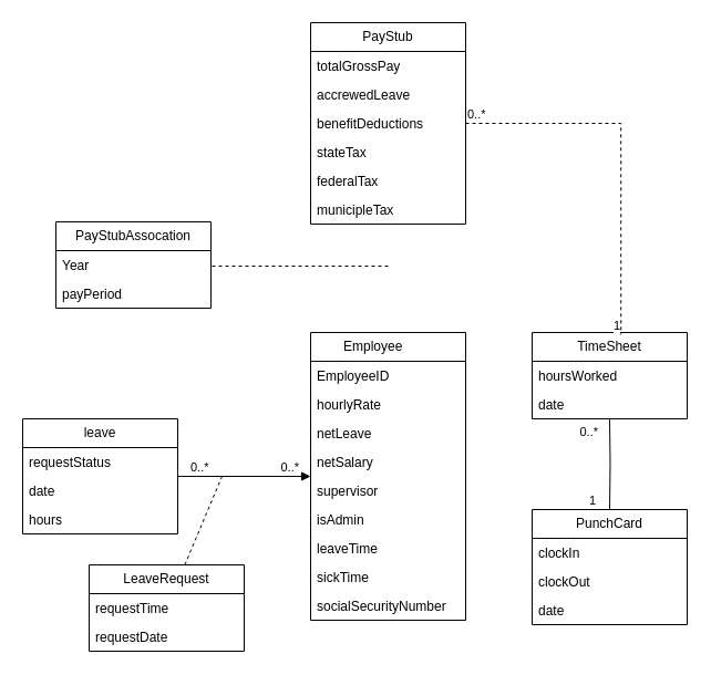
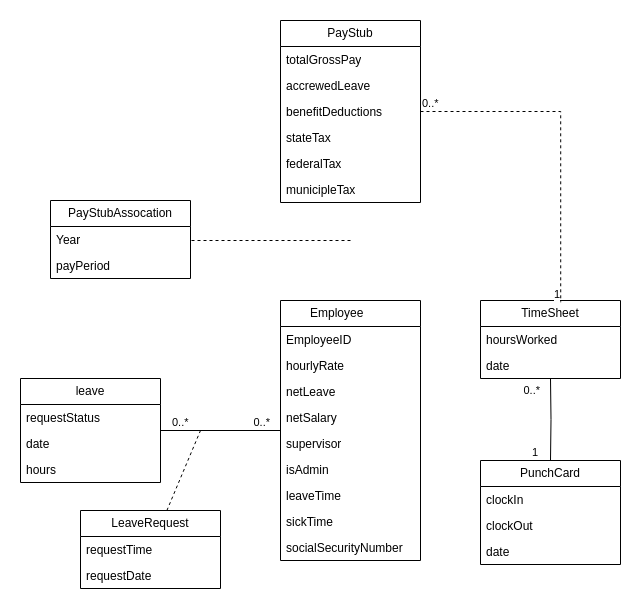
  <mxCell id="0" />
  <mxCell id="1" parent="0" />
  <mxCell id="2" value="Employee&lt;span style=&quot;white-space: pre;&quot;&gt;&#09;&lt;/span&gt;" style="swimlane;fontStyle=0;childLayout=stackLayout;horizontal=1;startSize=26;fillColor=none;horizontalStack=0;resizeParent=1;resizeParentMax=0;resizeLast=0;collapsible=1;marginBottom=0;whiteSpace=wrap;html=1;" vertex="1" parent="1"><mxGeometry x="280" y="300" width="140" height="260" as="geometry" /></mxCell>
  <mxCell id="3" value="EmployeeID" style="text;strokeColor=none;fillColor=none;align=left;verticalAlign=top;spacingLeft=4;spacingRight=4;overflow=hidden;rotatable=0;points=[[0,0.5],[1,0.5]];portConstraint=eastwest;whiteSpace=wrap;html=1;" vertex="1" parent="2"><mxGeometry y="26" width="140" height="26" as="geometry" /></mxCell>
  <mxCell id="4" value="hourlyRate" style="text;strokeColor=none;fillColor=none;align=left;verticalAlign=top;spacingLeft=4;spacingRight=4;overflow=hidden;rotatable=0;points=[[0,0.5],[1,0.5]];portConstraint=eastwest;whiteSpace=wrap;html=1;" vertex="1" parent="2"><mxGeometry y="52" width="140" height="26" as="geometry" /></mxCell>
  <mxCell id="5" value="netLeave" style="text;strokeColor=none;fillColor=none;align=left;verticalAlign=top;spacingLeft=4;spacingRight=4;overflow=hidden;rotatable=0;points=[[0,0.5],[1,0.5]];portConstraint=eastwest;whiteSpace=wrap;html=1;" vertex="1" parent="2"><mxGeometry y="78" width="140" height="26" as="geometry" /></mxCell>
  <mxCell id="6" value="netSalary" style="text;strokeColor=none;fillColor=none;align=left;verticalAlign=top;spacingLeft=4;spacingRight=4;overflow=hidden;rotatable=0;points=[[0,0.5],[1,0.5]];portConstraint=eastwest;whiteSpace=wrap;html=1;" vertex="1" parent="2"><mxGeometry y="104" width="140" height="26" as="geometry" /></mxCell>
  <mxCell id="7" value="supervisor" style="text;strokeColor=none;fillColor=none;align=left;verticalAlign=top;spacingLeft=4;spacingRight=4;overflow=hidden;rotatable=0;points=[[0,0.5],[1,0.5]];portConstraint=eastwest;whiteSpace=wrap;html=1;" vertex="1" parent="2"><mxGeometry y="130" width="140" height="26" as="geometry" /></mxCell>
  <mxCell id="8" value="isAdmin" style="text;strokeColor=none;fillColor=none;align=left;verticalAlign=top;spacingLeft=4;spacingRight=4;overflow=hidden;rotatable=0;points=[[0,0.5],[1,0.5]];portConstraint=eastwest;whiteSpace=wrap;html=1;" vertex="1" parent="2"><mxGeometry y="156" width="140" height="26" as="geometry" /></mxCell>
  <mxCell id="9" value="leaveTime" style="text;strokeColor=none;fillColor=none;align=left;verticalAlign=top;spacingLeft=4;spacingRight=4;overflow=hidden;rotatable=0;points=[[0,0.5],[1,0.5]];portConstraint=eastwest;whiteSpace=wrap;html=1;" vertex="1" parent="2"><mxGeometry y="182" width="140" height="26" as="geometry" /></mxCell>
  <mxCell id="10" value="sickTime" style="text;strokeColor=none;fillColor=none;align=left;verticalAlign=top;spacingLeft=4;spacingRight=4;overflow=hidden;rotatable=0;points=[[0,0.5],[1,0.5]];portConstraint=eastwest;whiteSpace=wrap;html=1;" vertex="1" parent="2"><mxGeometry y="208" width="140" height="26" as="geometry" /></mxCell>
  <mxCell id="11" value="socialSecurityNumber" style="text;strokeColor=none;fillColor=none;align=left;verticalAlign=top;spacingLeft=4;spacingRight=4;overflow=hidden;rotatable=0;points=[[0,0.5],[1,0.5]];portConstraint=eastwest;whiteSpace=wrap;html=1;" vertex="1" parent="2"><mxGeometry y="234" width="140" height="26" as="geometry" /></mxCell>
  <mxCell id="12" value="PunchCard" style="swimlane;fontStyle=0;childLayout=stackLayout;horizontal=1;startSize=26;fillColor=none;horizontalStack=0;resizeParent=1;resizeParentMax=0;resizeLast=0;collapsible=1;marginBottom=0;whiteSpace=wrap;html=1;" vertex="1" parent="1"><mxGeometry x="480" y="460" width="140" height="104" as="geometry" /></mxCell>
  <mxCell id="13" value="clockIn" style="text;strokeColor=none;fillColor=none;align=left;verticalAlign=top;spacingLeft=4;spacingRight=4;overflow=hidden;rotatable=0;points=[[0,0.5],[1,0.5]];portConstraint=eastwest;whiteSpace=wrap;html=1;" vertex="1" parent="12"><mxGeometry y="26" width="140" height="26" as="geometry" /></mxCell>
  <mxCell id="14" value="clockOut" style="text;strokeColor=none;fillColor=none;align=left;verticalAlign=top;spacingLeft=4;spacingRight=4;overflow=hidden;rotatable=0;points=[[0,0.5],[1,0.5]];portConstraint=eastwest;whiteSpace=wrap;html=1;" vertex="1" parent="12"><mxGeometry y="52" width="140" height="26" as="geometry" /></mxCell>
  <mxCell id="15" value="date" style="text;strokeColor=none;fillColor=none;align=left;verticalAlign=top;spacingLeft=4;spacingRight=4;overflow=hidden;rotatable=0;points=[[0,0.5],[1,0.5]];portConstraint=eastwest;whiteSpace=wrap;html=1;" vertex="1" parent="12"><mxGeometry y="78" width="140" height="26" as="geometry" /></mxCell>
  <mxCell id="16" value="TimeSheet" style="swimlane;fontStyle=0;childLayout=stackLayout;horizontal=1;startSize=26;fillColor=none;horizontalStack=0;resizeParent=1;resizeParentMax=0;resizeLast=0;collapsible=1;marginBottom=0;whiteSpace=wrap;html=1;" vertex="1" parent="1"><mxGeometry x="480" y="300" width="140" height="78" as="geometry" /></mxCell>
  <mxCell id="17" value="hoursWorked" style="text;strokeColor=none;fillColor=none;align=left;verticalAlign=top;spacingLeft=4;spacingRight=4;overflow=hidden;rotatable=0;points=[[0,0.5],[1,0.5]];portConstraint=eastwest;whiteSpace=wrap;html=1;" vertex="1" parent="16"><mxGeometry y="26" width="140" height="26" as="geometry" /></mxCell>
  <mxCell id="18" value="date" style="text;strokeColor=none;fillColor=none;align=left;verticalAlign=top;spacingLeft=4;spacingRight=4;overflow=hidden;rotatable=0;points=[[0,0.5],[1,0.5]];portConstraint=eastwest;whiteSpace=wrap;html=1;" vertex="1" parent="16"><mxGeometry y="52" width="140" height="26" as="geometry" /></mxCell>
  <mxCell id="19" value="" style="endArrow=none;html=1;edgeStyle=orthogonalEdgeStyle;rounded=0;" edge="1" parent="1" target="16"><mxGeometry relative="1" as="geometry"><mxPoint x="550" y="460" as="sourcePoint" /><mxPoint x="600" y="400" as="targetPoint" /></mxGeometry></mxCell>
  <mxCell id="20" value="1" style="edgeLabel;resizable=0;html=1;align=left;verticalAlign=bottom;" connectable="0" vertex="1" parent="19"><mxGeometry x="-1" relative="1" as="geometry"><mxPoint x="-20" as="offset" /></mxGeometry></mxCell>
  <mxCell id="21" value="0..*" style="edgeLabel;resizable=0;html=1;align=right;verticalAlign=bottom;" connectable="0" vertex="1" parent="19"><mxGeometry x="1" relative="1" as="geometry"><mxPoint x="-10" y="20" as="offset" /></mxGeometry></mxCell>
  <mxCell id="22" value="PayStub" style="swimlane;fontStyle=0;childLayout=stackLayout;horizontal=1;startSize=26;fillColor=none;horizontalStack=0;resizeParent=1;resizeParentMax=0;resizeLast=0;collapsible=1;marginBottom=0;whiteSpace=wrap;html=1;" vertex="1" parent="1"><mxGeometry x="280" y="20" width="140" height="182" as="geometry" /></mxCell>
  <mxCell id="23" value="totalGrossPay" style="text;strokeColor=none;fillColor=none;align=left;verticalAlign=top;spacingLeft=4;spacingRight=4;overflow=hidden;rotatable=0;points=[[0,0.5],[1,0.5]];portConstraint=eastwest;whiteSpace=wrap;html=1;" vertex="1" parent="22"><mxGeometry y="26" width="140" height="26" as="geometry" /></mxCell>
  <mxCell id="24" value="accrewedLeave" style="text;strokeColor=none;fillColor=none;align=left;verticalAlign=top;spacingLeft=4;spacingRight=4;overflow=hidden;rotatable=0;points=[[0,0.5],[1,0.5]];portConstraint=eastwest;whiteSpace=wrap;html=1;" vertex="1" parent="22"><mxGeometry y="52" width="140" height="26" as="geometry" /></mxCell>
  <mxCell id="25" value="benefitDeductions" style="text;strokeColor=none;fillColor=none;align=left;verticalAlign=top;spacingLeft=4;spacingRight=4;overflow=hidden;rotatable=0;points=[[0,0.5],[1,0.5]];portConstraint=eastwest;whiteSpace=wrap;html=1;" vertex="1" parent="22"><mxGeometry y="78" width="140" height="26" as="geometry" /></mxCell>
  <mxCell id="26" value="stateTax" style="text;strokeColor=none;fillColor=none;align=left;verticalAlign=top;spacingLeft=4;spacingRight=4;overflow=hidden;rotatable=0;points=[[0,0.5],[1,0.5]];portConstraint=eastwest;whiteSpace=wrap;html=1;" vertex="1" parent="22"><mxGeometry y="104" width="140" height="26" as="geometry" /></mxCell>
  <mxCell id="27" value="federalTax" style="text;strokeColor=none;fillColor=none;align=left;verticalAlign=top;spacingLeft=4;spacingRight=4;overflow=hidden;rotatable=0;points=[[0,0.5],[1,0.5]];portConstraint=eastwest;whiteSpace=wrap;html=1;" vertex="1" parent="22"><mxGeometry y="130" width="140" height="26" as="geometry" /></mxCell>
  <mxCell id="28" value="municipleTax" style="text;strokeColor=none;fillColor=none;align=left;verticalAlign=top;spacingLeft=4;spacingRight=4;overflow=hidden;rotatable=0;points=[[0,0.5],[1,0.5]];portConstraint=eastwest;whiteSpace=wrap;html=1;" vertex="1" parent="22"><mxGeometry y="156" width="140" height="26" as="geometry" /></mxCell>
  <mxCell id="29" value="" style="endArrow=none;html=1;edgeStyle=orthogonalEdgeStyle;rounded=0;entryX=0.573;entryY=0.023;entryDx=0;entryDy=0;entryPerimeter=0;dashed=1;" edge="1" parent="1" source="22" target="16"><mxGeometry relative="1" as="geometry"><mxPoint x="440" y="90" as="sourcePoint" /><mxPoint x="600" y="90" as="targetPoint" /></mxGeometry></mxCell>
  <mxCell id="30" value="0..*" style="edgeLabel;resizable=0;html=1;align=left;verticalAlign=bottom;" connectable="0" vertex="1" parent="29"><mxGeometry x="-1" relative="1" as="geometry" /></mxCell>
  <mxCell id="31" value="1" style="edgeLabel;resizable=0;html=1;align=right;verticalAlign=bottom;" connectable="0" vertex="1" parent="29"><mxGeometry x="1" relative="1" as="geometry" /></mxCell>
- <mxCell id="32" value="" style="endArrow=block;html=1;edgeStyle=orthogonalEdgeStyle;rounded=0;" edge="1" parent="1" source="35" target="2"><mxGeometry relative="1" as="geometry"><mxPoint x="30" y="470" as="sourcePoint" /><mxPoint x="190" y="470" as="targetPoint" /></mxGeometry></mxCell>
+ <mxCell id="32" value="" style="endArrow=none;html=1;edgeStyle=orthogonalEdgeStyle;rounded=0;" edge="1" parent="1" source="35" target="2"><mxGeometry relative="1" as="geometry"><mxPoint x="30" y="470" as="sourcePoint" /><mxPoint x="190" y="470" as="targetPoint" /></mxGeometry></mxCell>
  <mxCell id="33" value="0..*" style="edgeLabel;resizable=0;html=1;align=left;verticalAlign=bottom;" connectable="0" vertex="1" parent="32"><mxGeometry x="-1" relative="1" as="geometry"><mxPoint x="10" as="offset" /></mxGeometry></mxCell>
  <mxCell id="34" value="0..*" style="edgeLabel;resizable=0;html=1;align=right;verticalAlign=bottom;" connectable="0" vertex="1" parent="32"><mxGeometry x="1" relative="1" as="geometry"><mxPoint x="-10" as="offset" /></mxGeometry></mxCell>
  <mxCell id="35" value="leave" style="swimlane;fontStyle=0;childLayout=stackLayout;horizontal=1;startSize=26;fillColor=none;horizontalStack=0;resizeParent=1;resizeParentMax=0;resizeLast=0;collapsible=1;marginBottom=0;whiteSpace=wrap;html=1;" vertex="1" parent="1"><mxGeometry x="20" y="378" width="140" height="104" as="geometry" /></mxCell>
  <mxCell id="36" value="requestStatus" style="text;strokeColor=none;fillColor=none;align=left;verticalAlign=top;spacingLeft=4;spacingRight=4;overflow=hidden;rotatable=0;points=[[0,0.5],[1,0.5]];portConstraint=eastwest;whiteSpace=wrap;html=1;" vertex="1" parent="35"><mxGeometry y="26" width="140" height="26" as="geometry" /></mxCell>
  <mxCell id="37" value="date" style="text;strokeColor=none;fillColor=none;align=left;verticalAlign=top;spacingLeft=4;spacingRight=4;overflow=hidden;rotatable=0;points=[[0,0.5],[1,0.5]];portConstraint=eastwest;whiteSpace=wrap;html=1;" vertex="1" parent="35"><mxGeometry y="52" width="140" height="26" as="geometry" /></mxCell>
  <mxCell id="38" value="hours" style="text;strokeColor=none;fillColor=none;align=left;verticalAlign=top;spacingLeft=4;spacingRight=4;overflow=hidden;rotatable=0;points=[[0,0.5],[1,0.5]];portConstraint=eastwest;whiteSpace=wrap;html=1;" vertex="1" parent="35"><mxGeometry y="78" width="140" height="26" as="geometry" /></mxCell>
  <mxCell id="39" value="LeaveRequest" style="swimlane;fontStyle=0;childLayout=stackLayout;horizontal=1;startSize=26;fillColor=none;horizontalStack=0;resizeParent=1;resizeParentMax=0;resizeLast=0;collapsible=1;marginBottom=0;whiteSpace=wrap;html=1;" vertex="1" parent="1"><mxGeometry x="80" y="510" width="140" height="78" as="geometry" /></mxCell>
  <mxCell id="40" value="requestTime" style="text;strokeColor=none;fillColor=none;align=left;verticalAlign=top;spacingLeft=4;spacingRight=4;overflow=hidden;rotatable=0;points=[[0,0.5],[1,0.5]];portConstraint=eastwest;whiteSpace=wrap;html=1;" vertex="1" parent="39"><mxGeometry y="26" width="140" height="26" as="geometry" /></mxCell>
  <mxCell id="41" value="requestDate" style="text;strokeColor=none;fillColor=none;align=left;verticalAlign=top;spacingLeft=4;spacingRight=4;overflow=hidden;rotatable=0;points=[[0,0.5],[1,0.5]];portConstraint=eastwest;whiteSpace=wrap;html=1;" vertex="1" parent="39"><mxGeometry y="52" width="140" height="26" as="geometry" /></mxCell>
  <mxCell id="42" value="" style="endArrow=none;dashed=1;html=1;rounded=0;" edge="1" parent="1" source="39"><mxGeometry width="50" height="50" relative="1" as="geometry"><mxPoint x="120" y="490" as="sourcePoint" /><mxPoint x="200" y="430" as="targetPoint" /></mxGeometry></mxCell>
  <mxCell id="43" value="PayStubAssocation" style="swimlane;fontStyle=0;childLayout=stackLayout;horizontal=1;startSize=26;fillColor=none;horizontalStack=0;resizeParent=1;resizeParentMax=0;resizeLast=0;collapsible=1;marginBottom=0;whiteSpace=wrap;html=1;" vertex="1" parent="1"><mxGeometry x="50" y="200" width="140" height="78" as="geometry" /></mxCell>
  <mxCell id="44" value="Year" style="text;strokeColor=none;fillColor=none;align=left;verticalAlign=top;spacingLeft=4;spacingRight=4;overflow=hidden;rotatable=0;points=[[0,0.5],[1,0.5]];portConstraint=eastwest;whiteSpace=wrap;html=1;" vertex="1" parent="43"><mxGeometry y="26" width="140" height="26" as="geometry" /></mxCell>
  <mxCell id="45" value="" style="endArrow=none;dashed=1;html=1;rounded=0;" edge="1" parent="43"><mxGeometry width="50" height="50" relative="1" as="geometry"><mxPoint x="300" y="40" as="sourcePoint" /><mxPoint x="140" y="40" as="targetPoint" /></mxGeometry></mxCell>
  <mxCell id="46" value="payPeriod" style="text;strokeColor=none;fillColor=none;align=left;verticalAlign=top;spacingLeft=4;spacingRight=4;overflow=hidden;rotatable=0;points=[[0,0.5],[1,0.5]];portConstraint=eastwest;whiteSpace=wrap;html=1;" vertex="1" parent="43"><mxGeometry y="52" width="140" height="26" as="geometry" /></mxCell>
